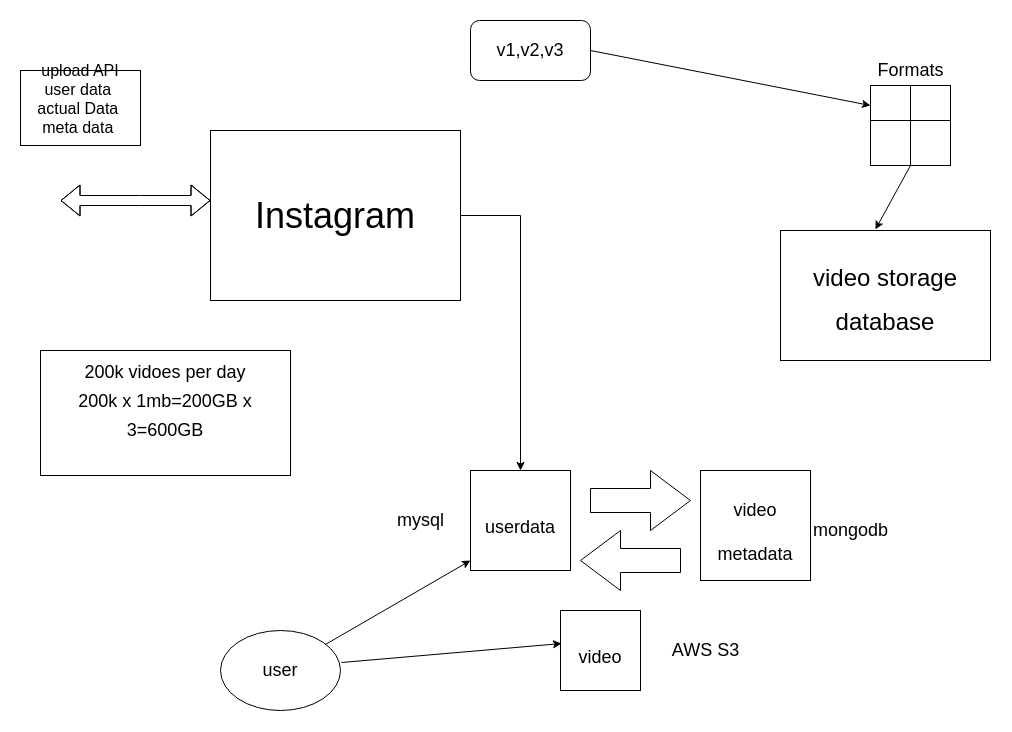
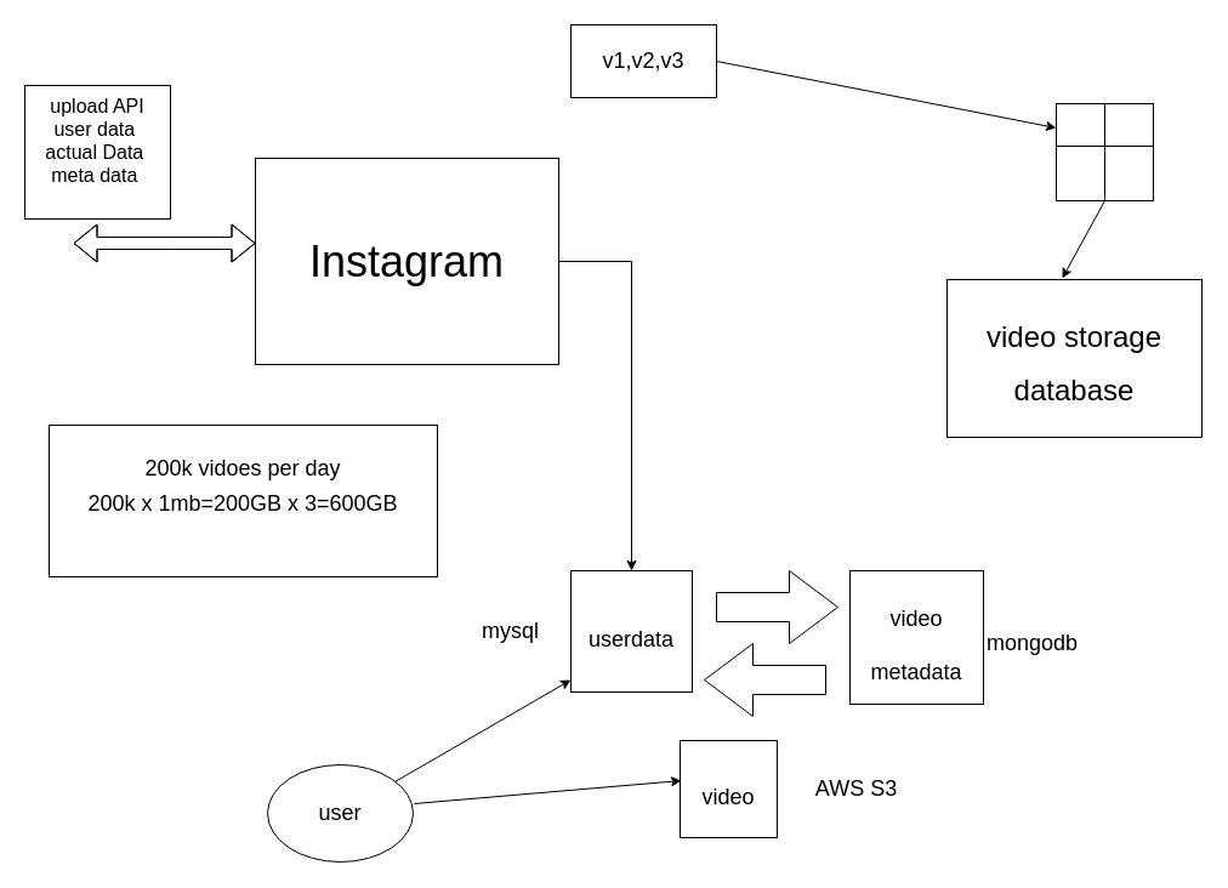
  <mxCell id="0" />
  <mxCell id="1" parent="0" />
- <mxCell id="2" value="&lt;font size=&quot;3&quot;&gt;upload API&lt;br&gt;user data&amp;nbsp;&lt;br&gt;actual Data&amp;nbsp;&lt;br&gt;meta data&amp;nbsp;&lt;br&gt;&lt;br&gt;&lt;/font&gt;" style="rounded=0;whiteSpace=wrap;html=1;fontFamily=Helvetica;" vertex="1" parent="1"><mxGeometry x="20" y="70" width="120" height="75" as="geometry" /></mxCell>
+ <mxCell id="2" value="&lt;font size=&quot;3&quot;&gt;upload API&lt;br&gt;user data&amp;nbsp;&lt;br&gt;actual Data&amp;nbsp;&lt;br&gt;meta data&amp;nbsp;&lt;br&gt;&lt;br&gt;&lt;/font&gt;" style="rounded=0;whiteSpace=wrap;html=1;fontFamily=Helvetica;" vertex="1" parent="1"><mxGeometry x="20" y="70" width="120" height="110" as="geometry" /></mxCell>
  <mxCell id="3" style="edgeStyle=orthogonalEdgeStyle;rounded=0;orthogonalLoop=1;jettySize=auto;html=1;fontFamily=Helvetica;fontSize=18;" edge="1" parent="1" source="4" target="6"><mxGeometry relative="1" as="geometry" /></mxCell>
  <mxCell id="4" value="Instagram" style="rounded=0;whiteSpace=wrap;html=1;fontFamily=Helvetica;fontSize=36;" vertex="1" parent="1"><mxGeometry x="210" y="130" width="250" height="170" as="geometry" /></mxCell>
  <mxCell id="5" value="" style="shape=flexArrow;endArrow=classic;startArrow=classic;html=1;rounded=0;fontFamily=Helvetica;fontSize=36;" edge="1" parent="1"><mxGeometry width="100" height="100" relative="1" as="geometry"><mxPoint x="60" y="200" as="sourcePoint" /><mxPoint x="210" y="200" as="targetPoint" /><Array as="points"><mxPoint x="140" y="200" /></Array></mxGeometry></mxCell>
  <mxCell id="6" value="&lt;font style=&quot;font-size: 18px&quot;&gt;userdata&lt;/font&gt;" style="whiteSpace=wrap;html=1;aspect=fixed;fontFamily=Helvetica;fontSize=36;" vertex="1" parent="1"><mxGeometry x="470" y="470" width="100" height="100" as="geometry" /></mxCell>
  <mxCell id="7" value="&lt;font style=&quot;font-size: 18px&quot;&gt;video&lt;/font&gt;" style="whiteSpace=wrap;html=1;aspect=fixed;fontFamily=Helvetica;fontSize=36;" vertex="1" parent="1"><mxGeometry x="560" y="610" width="80" height="80" as="geometry" /></mxCell>
  <mxCell id="8" value="&lt;font style=&quot;font-size: 18px&quot;&gt;video metadata&lt;/font&gt;" style="whiteSpace=wrap;html=1;aspect=fixed;fontFamily=Helvetica;fontSize=36;" vertex="1" parent="1"><mxGeometry x="700" y="470" width="110" height="110" as="geometry" /></mxCell>
  <mxCell id="9" value="&lt;font style=&quot;font-size: 24px&quot;&gt;video storage database&lt;/font&gt;" style="rounded=0;whiteSpace=wrap;html=1;fontFamily=Helvetica;fontSize=36;" vertex="1" parent="1"><mxGeometry x="780" y="230" width="210" height="130" as="geometry" /></mxCell>
  <mxCell id="10" value="mysql" style="text;html=1;align=center;verticalAlign=middle;resizable=0;points=[];autosize=1;strokeColor=none;fillColor=none;fontSize=18;fontFamily=Helvetica;" vertex="1" parent="1"><mxGeometry x="390" y="505" width="60" height="30" as="geometry" /></mxCell>
  <mxCell id="11" value="mongodb" style="text;html=1;align=center;verticalAlign=middle;resizable=0;points=[];autosize=1;strokeColor=none;fillColor=none;fontSize=18;fontFamily=Helvetica;" vertex="1" parent="1"><mxGeometry x="805" y="515" width="90" height="30" as="geometry" /></mxCell>
  <mxCell id="12" value="AWS S3" style="text;html=1;align=center;verticalAlign=middle;resizable=0;points=[];autosize=1;strokeColor=none;fillColor=none;fontSize=18;fontFamily=Helvetica;" vertex="1" parent="1"><mxGeometry x="665" y="635" width="80" height="30" as="geometry" /></mxCell>
- <mxCell id="13" value="v1,v2,v3" style="whiteSpace=wrap;html=1;fontFamily=Helvetica;fontSize=18;rounded=1;" vertex="1" parent="1"><mxGeometry x="470" y="20" width="120" height="60" as="geometry" /></mxCell>
- <mxCell id="14" value="&lt;font style=&quot;font-size: 18px&quot;&gt;200k vidoes per day&lt;br&gt;200k x 1mb=200GB x 3=600GB&lt;br&gt;&lt;br&gt;&lt;/font&gt;" style="rounded=0;whiteSpace=wrap;html=1;fontFamily=Helvetica;fontSize=24;" vertex="1" parent="1"><mxGeometry x="40" y="350" width="250" height="125" as="geometry" /></mxCell>
+ <mxCell id="13" value="v1,v2,v3" style="rounded=0;whiteSpace=wrap;html=1;fontFamily=Helvetica;fontSize=18;" vertex="1" parent="1"><mxGeometry x="470" y="20" width="120" height="60" as="geometry" /></mxCell>
+ <mxCell id="14" value="&lt;font style=&quot;font-size: 18px&quot;&gt;200k vidoes per day&lt;br&gt;200k x 1mb=200GB x 3=600GB&lt;br&gt;&lt;br&gt;&lt;/font&gt;" style="rounded=0;whiteSpace=wrap;html=1;fontFamily=Helvetica;fontSize=24;" vertex="1" parent="1"><mxGeometry x="40" y="350" width="320" height="125" as="geometry" /></mxCell>
  <mxCell id="15" value="" style="shape=internalStorage;whiteSpace=wrap;html=1;backgroundOutline=1;fontFamily=Helvetica;fontSize=18;dx=40;dy=35;" vertex="1" parent="1"><mxGeometry x="870" y="85" width="80" height="80" as="geometry" /></mxCell>
- <mxCell id="16" value="Formats" style="text;html=1;align=center;verticalAlign=middle;resizable=0;points=[];autosize=1;strokeColor=none;fillColor=none;fontSize=18;fontFamily=Helvetica;" vertex="1" parent="1"><mxGeometry x="870" y="55" width="80" height="30" as="geometry" /></mxCell>
  <mxCell id="17" value="" style="shape=singleArrow;whiteSpace=wrap;html=1;arrowWidth=0.4;arrowSize=0.4;fontFamily=Helvetica;fontSize=18;" vertex="1" parent="1"><mxGeometry x="590" y="470" width="100" height="60" as="geometry" /></mxCell>
  <mxCell id="18" value="" style="shape=singleArrow;whiteSpace=wrap;html=1;arrowWidth=0.4;arrowSize=0.4;fontFamily=Helvetica;fontSize=18;direction=west;" vertex="1" parent="1"><mxGeometry x="580" y="530" width="100" height="60" as="geometry" /></mxCell>
  <mxCell id="19" value="user" style="ellipse;whiteSpace=wrap;html=1;fontFamily=Helvetica;fontSize=18;" vertex="1" parent="1"><mxGeometry x="220" y="630" width="120" height="80" as="geometry" /></mxCell>
  <mxCell id="20" value="" style="endArrow=classic;html=1;rounded=0;fontFamily=Helvetica;fontSize=18;" edge="1" parent="1" source="19"><mxGeometry width="50" height="50" relative="1" as="geometry"><mxPoint x="420" y="610" as="sourcePoint" /><mxPoint x="470" y="560" as="targetPoint" /></mxGeometry></mxCell>
  <mxCell id="21" value="" style="endArrow=classic;html=1;rounded=0;fontFamily=Helvetica;fontSize=18;exitX=1.008;exitY=0.4;exitDx=0;exitDy=0;exitPerimeter=0;entryX=0.013;entryY=0.413;entryDx=0;entryDy=0;entryPerimeter=0;" edge="1" parent="1" source="19" target="7"><mxGeometry width="50" height="50" relative="1" as="geometry"><mxPoint x="470" y="675" as="sourcePoint" /><mxPoint x="520" y="625" as="targetPoint" /></mxGeometry></mxCell>
  <mxCell id="22" value="" style="endArrow=classic;html=1;rounded=0;fontFamily=Helvetica;fontSize=18;exitX=1;exitY=0.5;exitDx=0;exitDy=0;entryX=0;entryY=0.25;entryDx=0;entryDy=0;" edge="1" parent="1" source="13" target="15"><mxGeometry width="50" height="50" relative="1" as="geometry"><mxPoint x="690" y="120" as="sourcePoint" /><mxPoint x="740" y="70" as="targetPoint" /></mxGeometry></mxCell>
  <mxCell id="23" value="" style="endArrow=classic;html=1;rounded=0;fontFamily=Helvetica;fontSize=18;entryX=0.452;entryY=-0.008;entryDx=0;entryDy=0;entryPerimeter=0;exitX=0.5;exitY=1;exitDx=0;exitDy=0;" edge="1" parent="1" source="15" target="9"><mxGeometry width="50" height="50" relative="1" as="geometry"><mxPoint x="820" y="180" as="sourcePoint" /><mxPoint x="900" y="170" as="targetPoint" /></mxGeometry></mxCell>
